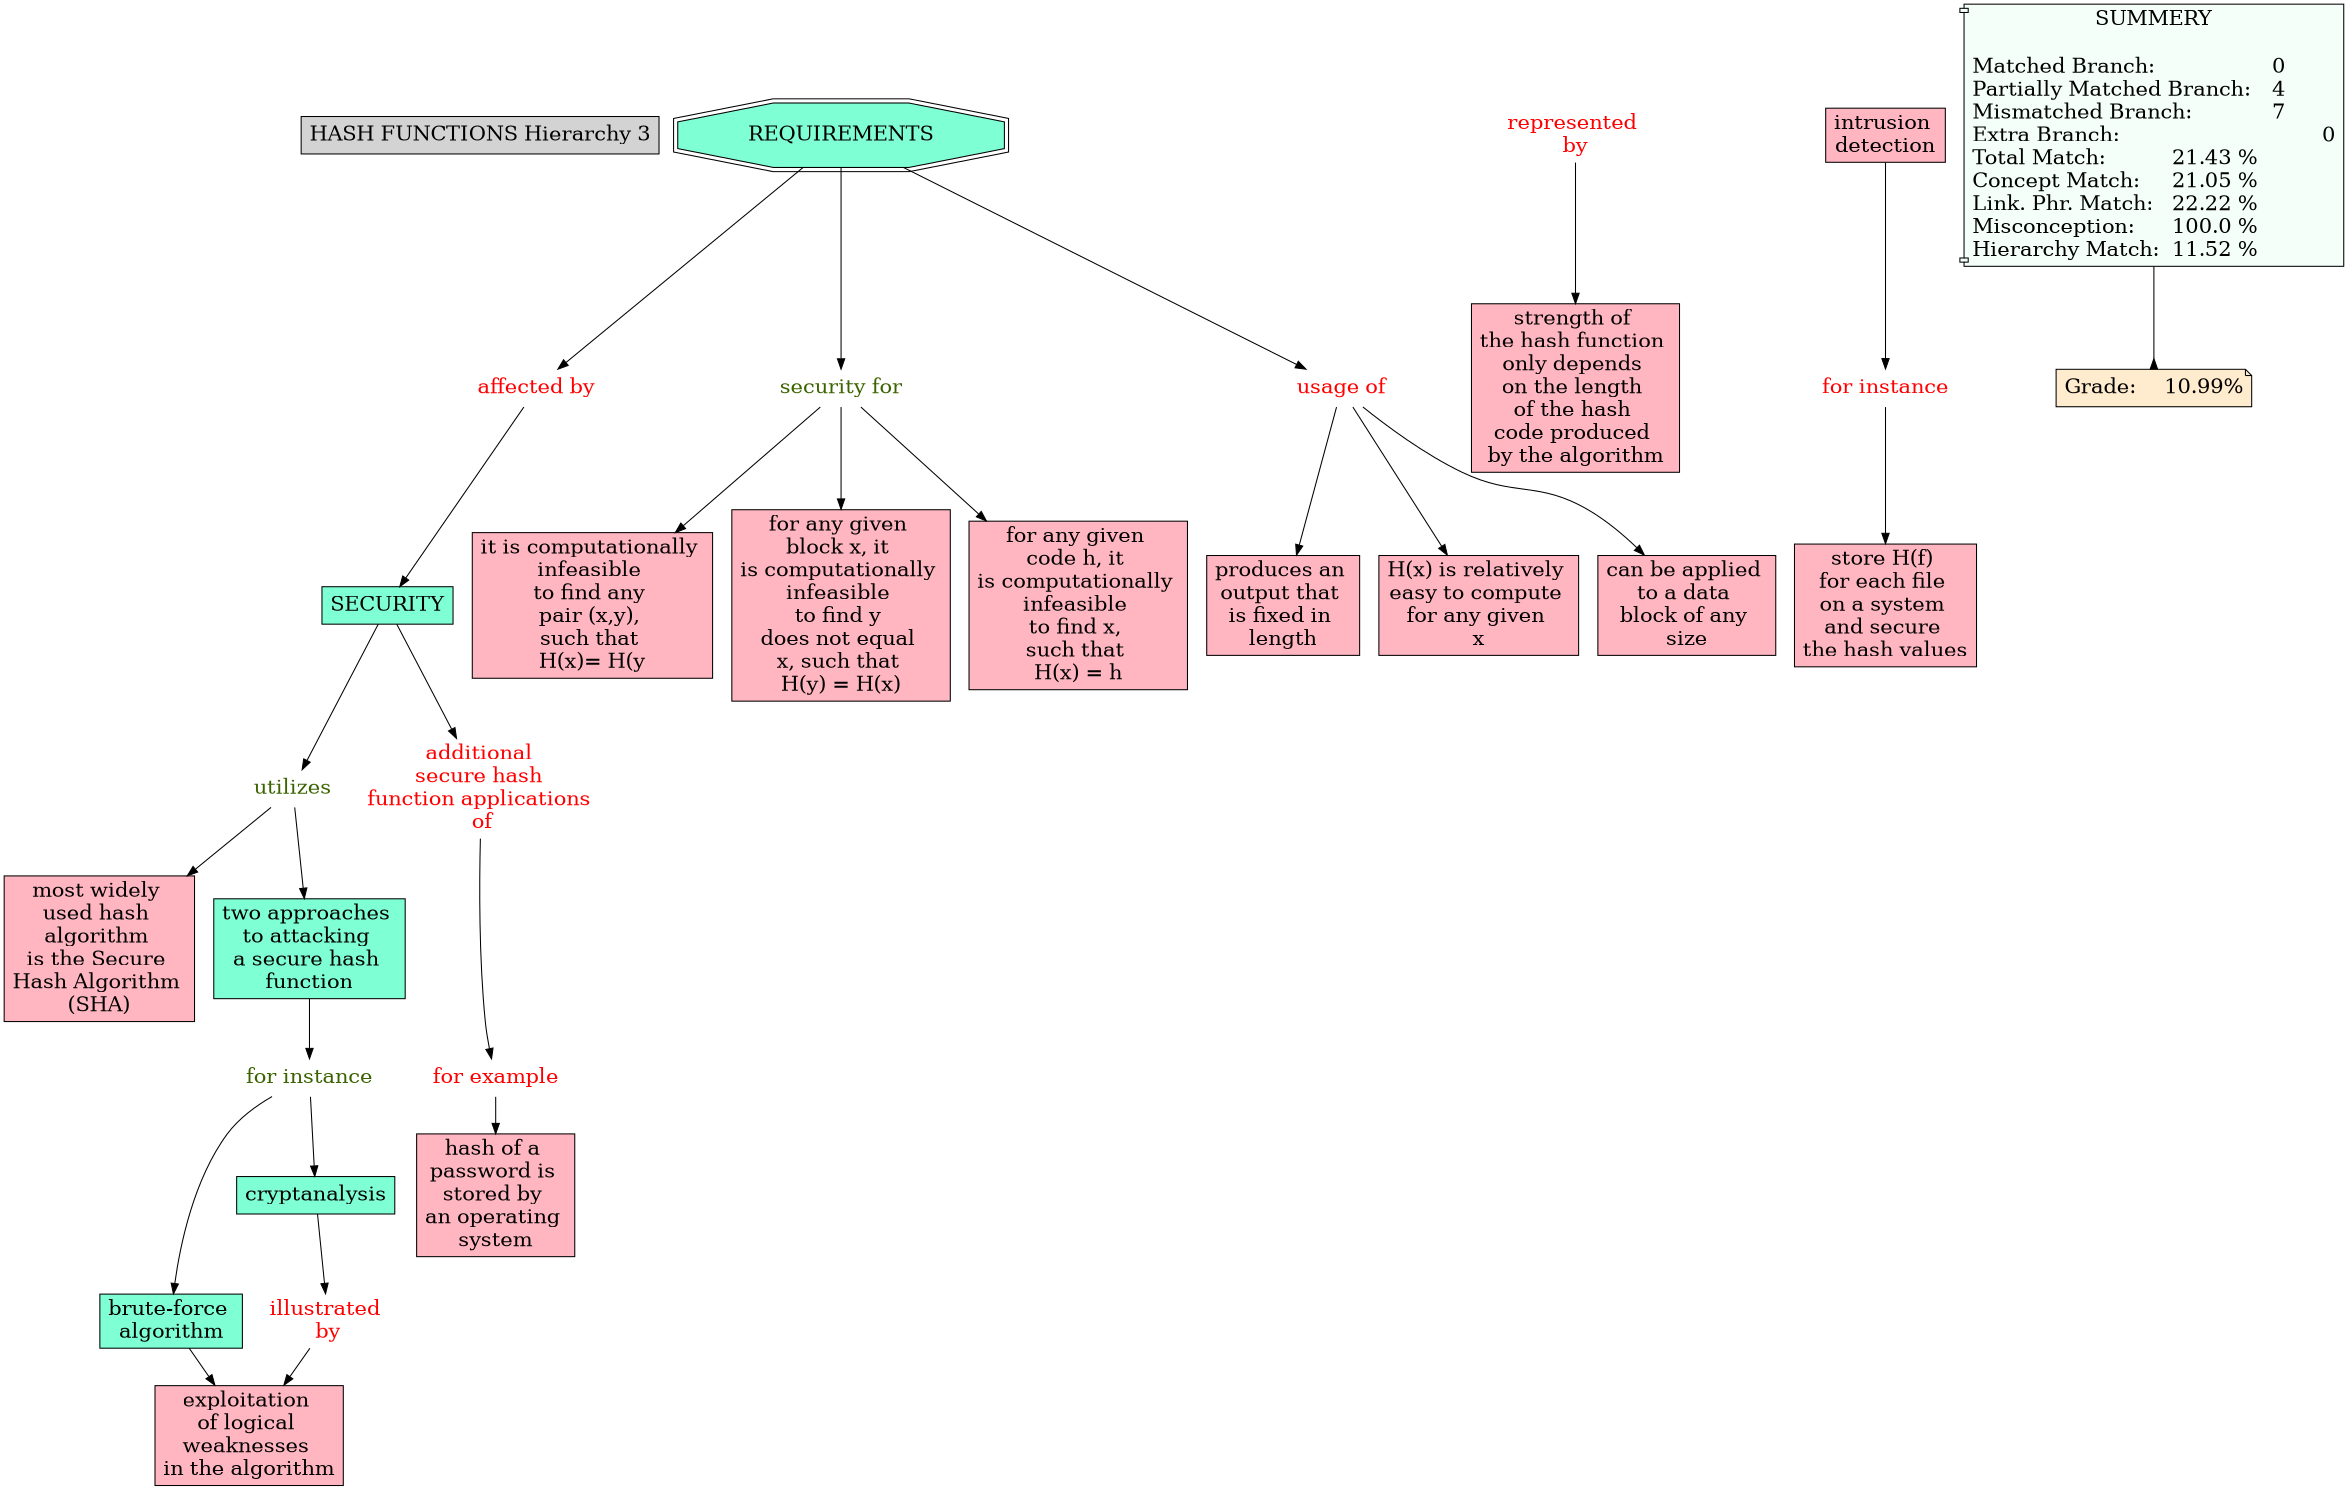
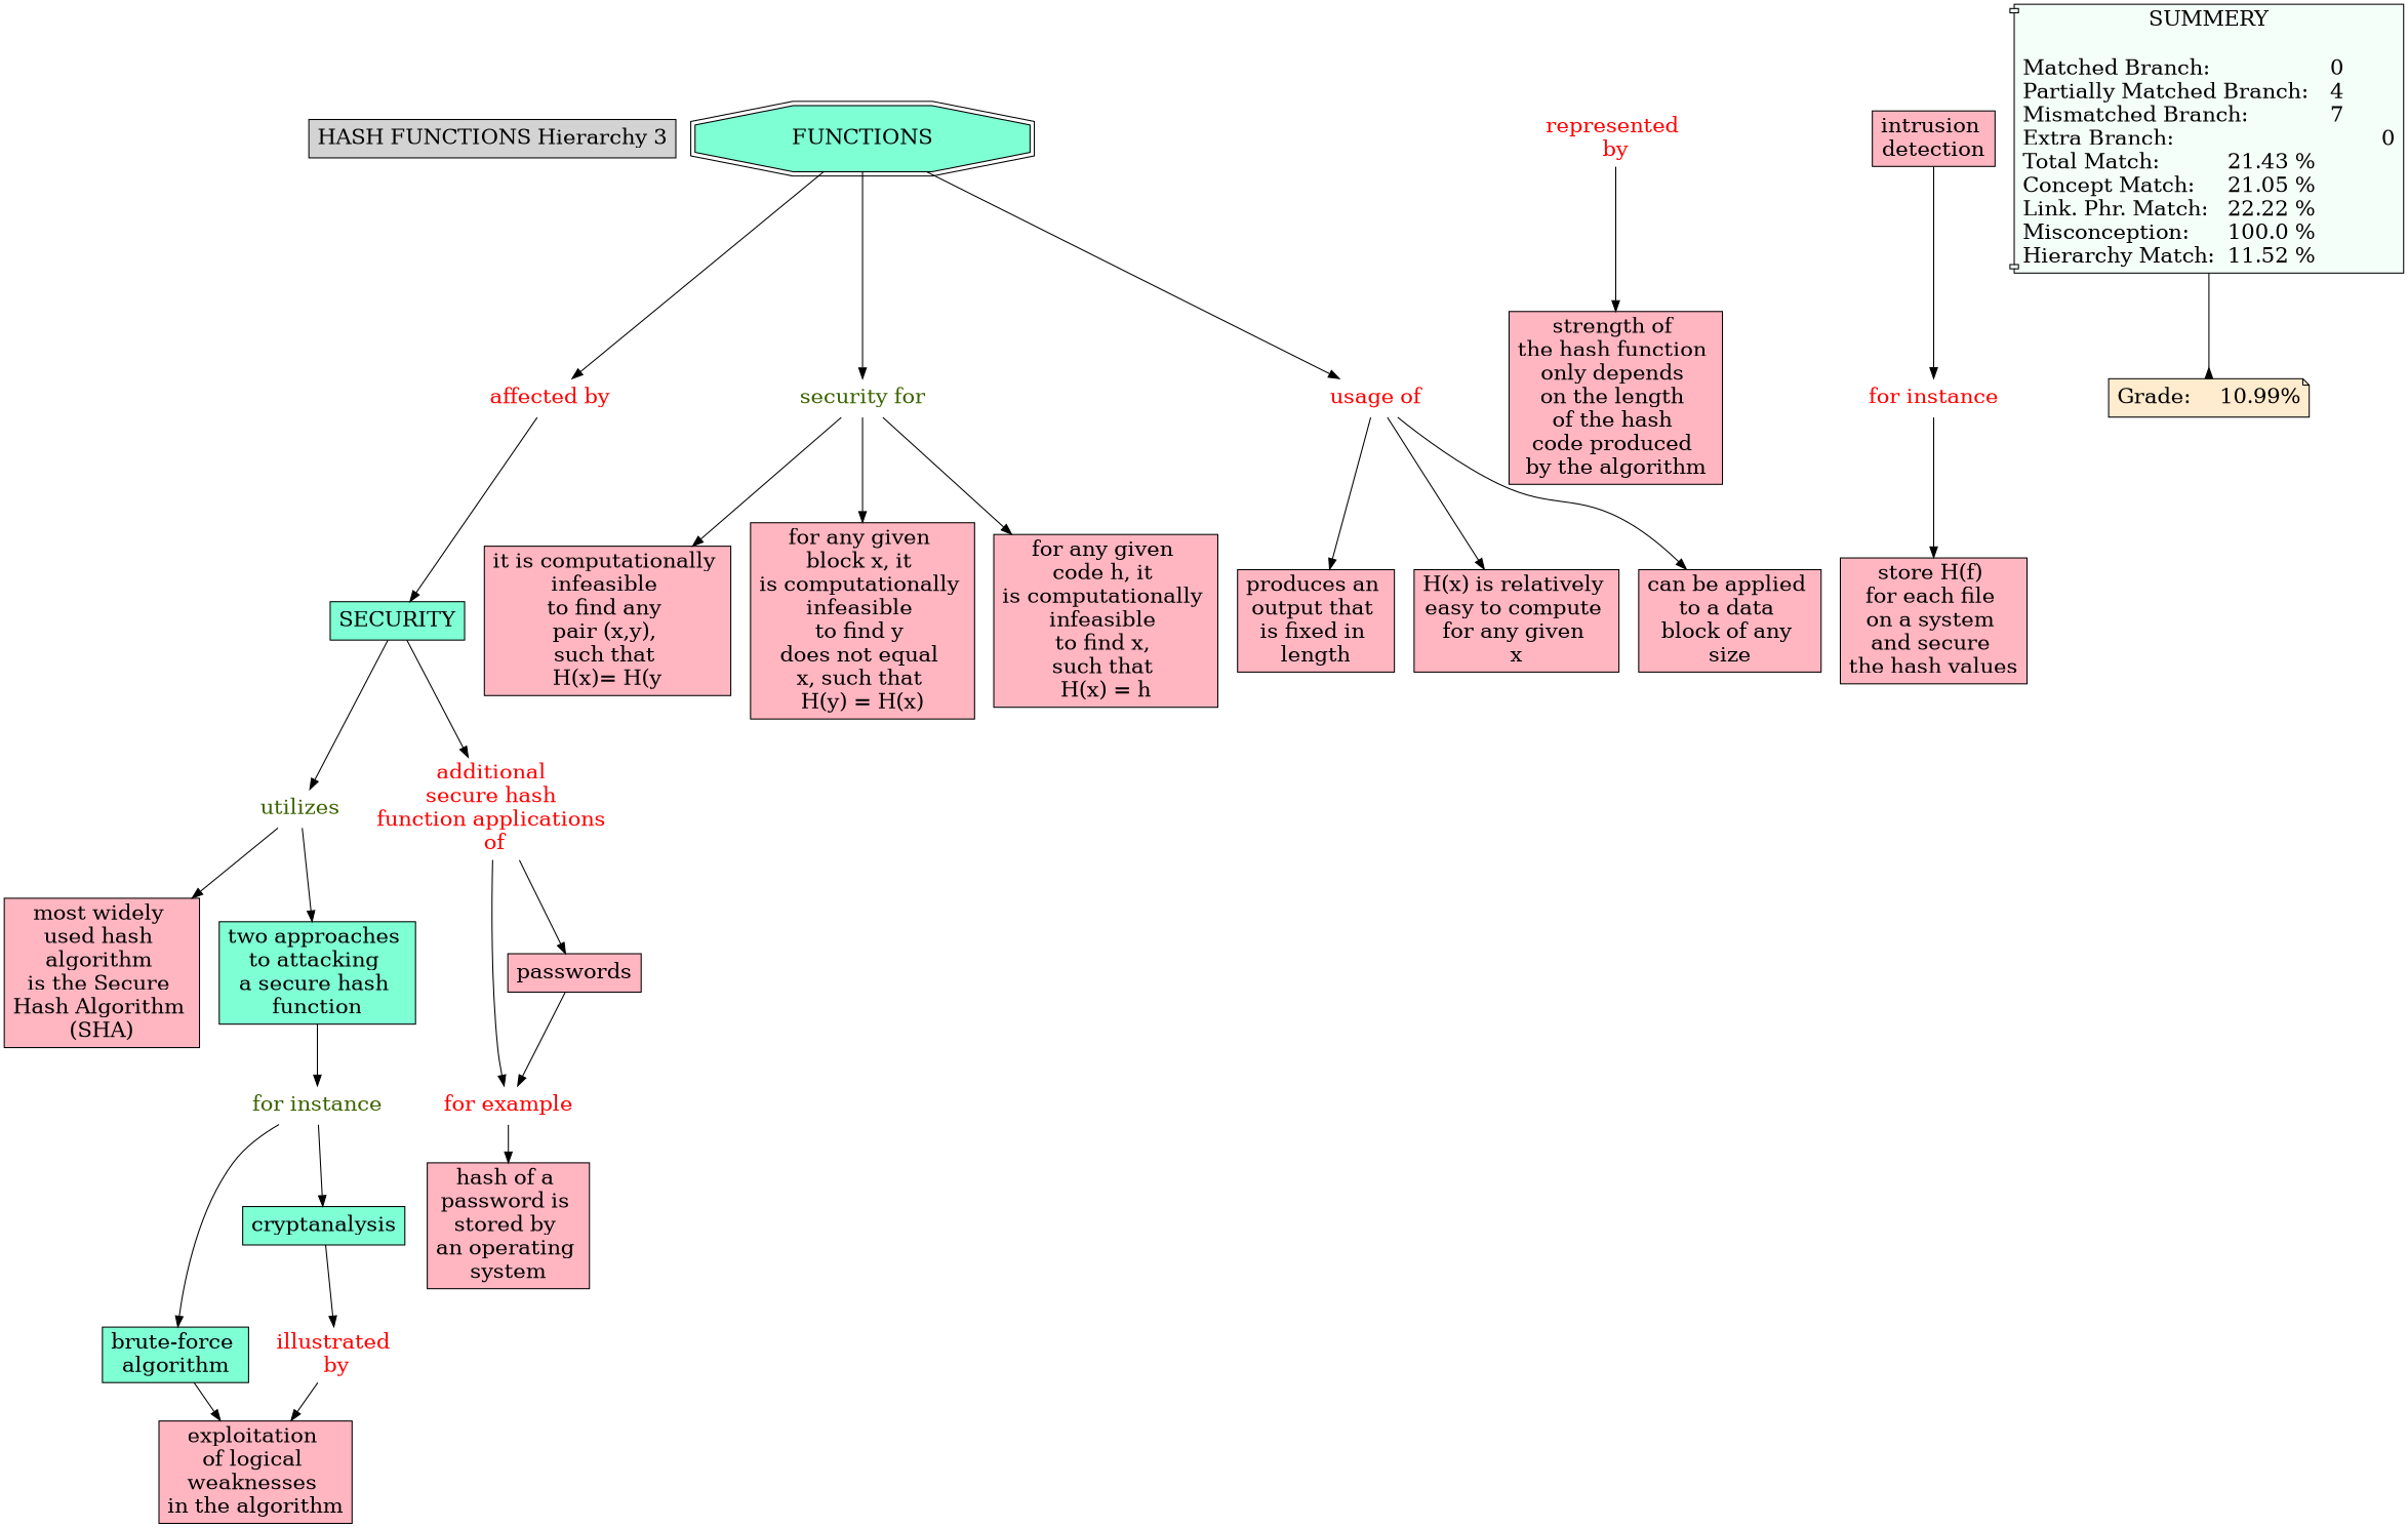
  digraph {
    node [Gsplines=true fontsize=20 shape=rect style=filled fillcolor="#FFB6C1"]
    edge [constraint=true]
    n1 [label="HASH FUNCTIONS Hierarchy 3" fillcolor=""]
    n2 [fillcolor=aquamarine label=SECURITY]
    n3 [fontcolor="#3B6300" label=utilizes shape=none style="" fillcolor=""]
    n4 [fontcolor=red label="additional \nsecure hash \nfunction applications \nof" shape=none style="" fillcolor=""]
    n5 [label="most widely \nused hash \nalgorithm \nis the Secure \nHash Algorithm \n(SHA)"]
    n6 [fillcolor=aquamarine label="two approaches \nto attacking \na secure hash \nfunction"]
    n7 [fontcolor=red label="for example\n" shape=none style="" fillcolor=""]
+   n8 [label=passwords]
    n9 [fontcolor="#3B6300" label="for instance\n" shape=none style="" fillcolor=""]
-   n10 [fillcolor=aquamarine label=REQUIREMENTS shape=doubleoctagon]
+   n10 [fillcolor=aquamarine label=FUNCTIONS shape=doubleoctagon]
    n11 [fontcolor=red label="affected by\n" shape=none style="" fillcolor=""]
    n12 [fontcolor="#3B6300" label="security for\n" shape=none style="" fillcolor=""]
    n13 [fontcolor=red label="usage of" shape=none style="" fillcolor=""]
    n14 [label="it is computationally \ninfeasible \nto find any \npair (x,y), \nsuch that \nH(x)= H(y"]
    n15 [label="for any given \nblock x, it \nis computationally \ninfeasible \nto find y \ndoes not equal \nx, such that \nH(y) = H(x)\n"]
    n16 [label="for any given \ncode h, it \nis computationally \ninfeasible \nto find x, \nsuch that \nH(x) = h"]
    n17 [label="produces an \noutput that \nis fixed in \nlength"]
    n18 [label="H(x) is relatively \neasy to compute \nfor any given \nx"]
    n19 [label="can be applied \nto a data \nblock of any \nsize"]
    n20 [fontcolor=red label="illustrated \nby" shape=none style="" fillcolor=""]
    n21 [label="exploitation \nof logical \nweaknesses \nin the algorithm\n"]
    n22 [fillcolor=aquamarine label="brute-force \nalgorithm"]
    n23 [fontcolor=red label="represented \nby" shape=none style="" fillcolor=""]
    n24 [label="strength of \nthe hash function \nonly depends \non the length \nof the hash \ncode produced \nby the algorithm\n"]
    n25 [fillcolor=aquamarine label=cryptanalysis]
    n26 [label="hash of a \npassword is \nstored by \nan operating \nsystem"]
    n27 [label="intrusion \ndetection"]
    n28 [fontcolor=red label="for instance\n" shape=none style="" fillcolor=""]
    n29 [label="store H(f) \nfor each file \non a system \nand secure \nthe hash values\n"]
    n30 [fillcolor="#F5FFFA" label="SUMMERY\n\nMatched Branch:			0\lPartially Matched Branch:	4\lMismatched Branch:		7\lExtra Branch:				0\lTotal Match:		21.43 %\lConcept Match:	21.05 %\lLink. Phr. Match:	22.22 %\lMisconception:	100.0 %\lHierarchy Match:	11.52 %\l" shape=component]
    n31 [fillcolor="#FFEBCD" label="Grade:	10.99%" shape=note]
    n2 -> n3
    n2 -> n4
    n3 -> n5
    n3 -> n6
    n4 -> n7
+   n4 -> n8
    n6 -> n9
    n7 -> n26
+   n8 -> n7
    n9 -> n22
    n9 -> n25
    n10 -> n11
    n10 -> n12
    n10 -> n13
    n11 -> n2
    n12 -> n14
    n12 -> n15
    n12 -> n16
    n13 -> n17
    n13 -> n18
    n13 -> n19
    n20 -> n21
    n22 -> n21
    n23 -> n24
    n25 -> n20
    n27 -> n28
    n28 -> n29
    n30 -> n31 [arrowhead=inv color=black]
  }
